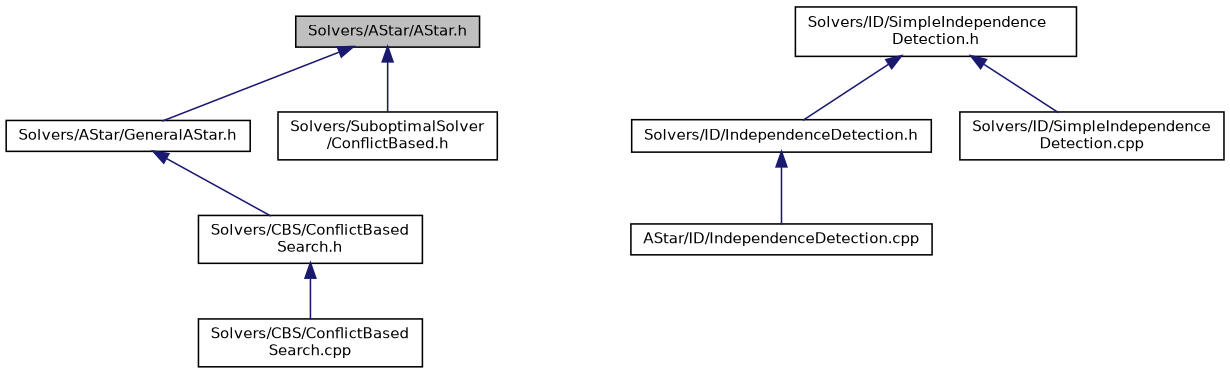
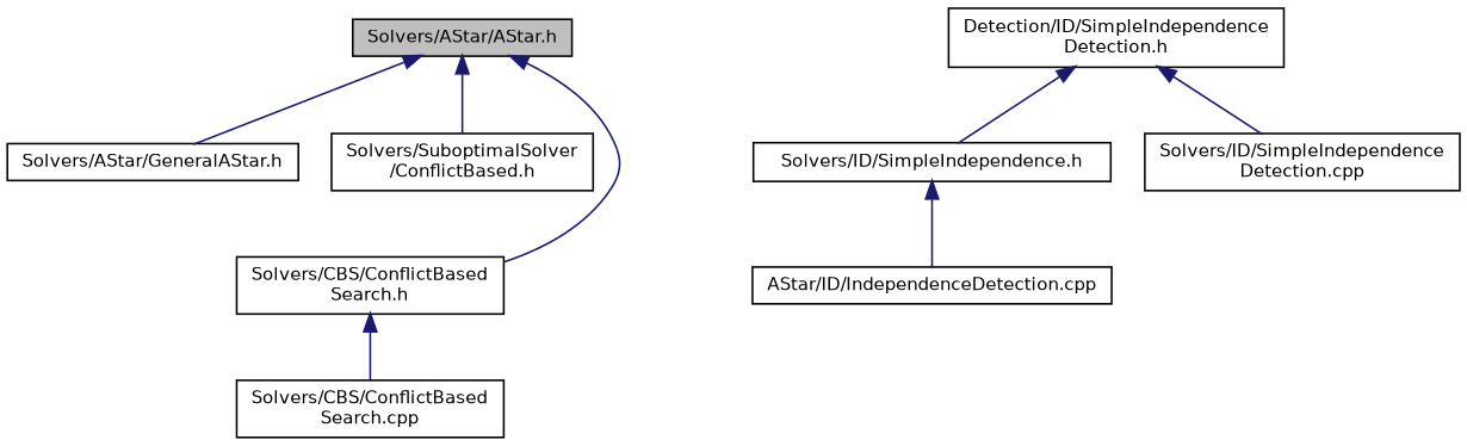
  digraph {
    node [color=black fillcolor=white fontname=Helvetica fontsize=10 shape=record style=filled]
    edge [color=midnightblue dir=back fontname=Helvetica fontsize=10 labelfontname=Helvetica labelfontsize=10 style=solid]
    n1 [fillcolor=grey75 fontcolor=black height=0.2 label="Solvers/AStar/AStar.h" width=0.4]
    n2 [height=0.2 label="Solvers/AStar/GeneralAStar.h" width=0.4]
    n3 [height=0.2 label="Solvers/SuboptimalSolver\l/ConflictBased.h" width=0.4]
    n4 [height=0.2 label="Solvers/CBS/ConflictBased\lSearch.h" width=0.4]
    n5 [height=0.2 label="Solvers/CBS/ConflictBased\lSearch.cpp" width=0.4]
-   n6 [height=0.2 label="Solvers/ID/SimpleIndependence\lDetection.h" width=0.4]
-   n7 [height=0.2 label="Solvers/ID/IndependenceDetection.h" width=0.4]
+   n6 [height=0.2 label="Detection/ID/SimpleIndependence\lDetection.h" width=0.4]
+   n7 [height=0.2 label="Solvers/ID/SimpleIndependence.h" width=0.4]
    n8 [height=0.2 label="Solvers/ID/SimpleIndependence\lDetection.cpp" width=0.4]
    n9 [height=0.2 label="AStar/ID/IndependenceDetection.cpp" width=0.4]
    n1 -> n2
    n1 -> n3
-   n2 -> n4
+   n1 -> n4
    n4 -> n5
    n6 -> n7
    n6 -> n8
    n7 -> n9
  }
